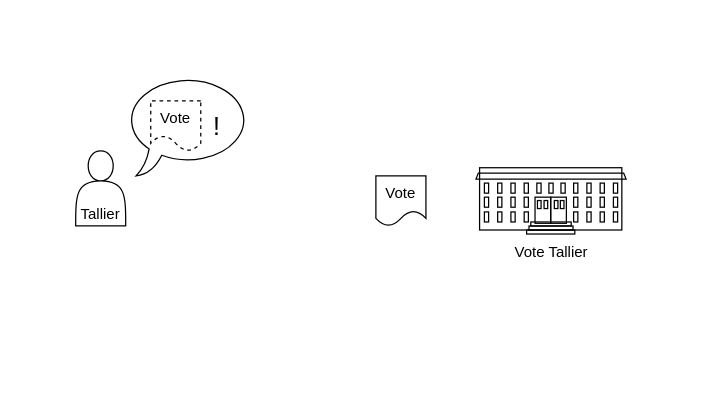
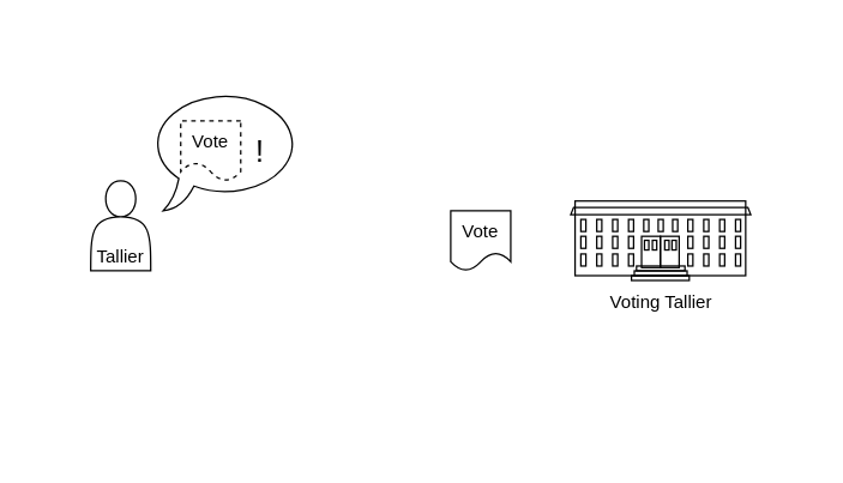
  <mxCell id="0" />
  <mxCell id="1" parent="0" />
  <mxCell id="2" value="" style="rounded=0;whiteSpace=wrap;html=1;fontColor=none;fillColor=none;strokeColor=none;" parent="1" vertex="1"><mxGeometry x="20" y="20" width="520" height="280" as="geometry" /></mxCell>
  <mxCell id="3" value="Tallier" style="shape=actor;whiteSpace=wrap;html=1;verticalAlign=bottom;fillColor=none;" parent="1" vertex="1"><mxGeometry x="60" y="120" width="40" height="60" as="geometry" /></mxCell>
- <mxCell id="4" value="Vote Tallier" style="shape=mxgraph.cisco.buildings.university;html=1;pointerEvents=1;dashed=0;fillColor=none;strokeColor=#000000;strokeWidth=1;verticalLabelPosition=bottom;verticalAlign=top;align=center;outlineConnect=0;" parent="1" vertex="1"><mxGeometry x="380" y="133.5" width="120" height="53" as="geometry" /></mxCell>
+ <mxCell id="4" value="Voting Tallier" style="shape=mxgraph.cisco.buildings.university;html=1;pointerEvents=1;dashed=0;fillColor=none;strokeColor=#000000;strokeWidth=1;verticalLabelPosition=bottom;verticalAlign=top;align=center;outlineConnect=0;" parent="1" vertex="1"><mxGeometry x="380" y="133.5" width="120" height="53" as="geometry" /></mxCell>
  <mxCell id="5" value="&lt;font style=&quot;font-size: 20px&quot;&gt;!&amp;nbsp; &amp;nbsp;&amp;nbsp;&lt;/font&gt;" style="whiteSpace=wrap;html=1;shape=mxgraph.basic.oval_callout;align=right;fillColor=none;" parent="1" vertex="1"><mxGeometry x="100" y="60" width="100" height="80" as="geometry" /></mxCell>
  <mxCell id="6" value="Vote" style="shape=document;whiteSpace=wrap;html=1;boundedLbl=1;strokeColor=default;strokeWidth=1;fillColor=none;dashed=1;flipV=0;flipH=1;" parent="1" vertex="1"><mxGeometry x="120" y="80" width="40" height="40" as="geometry" /></mxCell>
  <mxCell id="7" value="Vote" style="shape=document;whiteSpace=wrap;html=1;boundedLbl=1;strokeColor=default;strokeWidth=1;fillColor=none;" parent="1" vertex="1"><mxGeometry x="300" y="140" width="40" height="40" as="geometry" /></mxCell>
